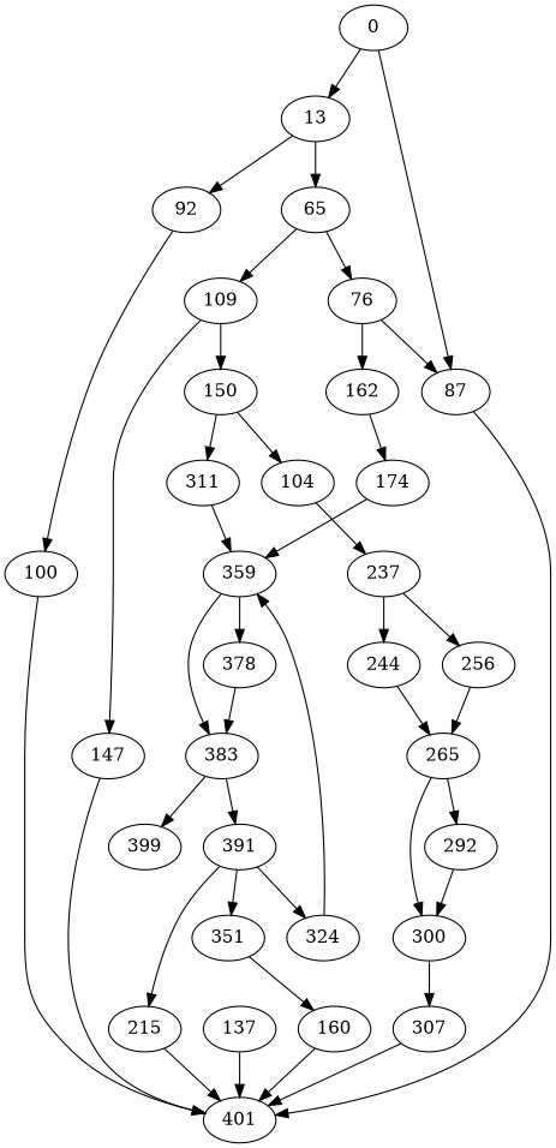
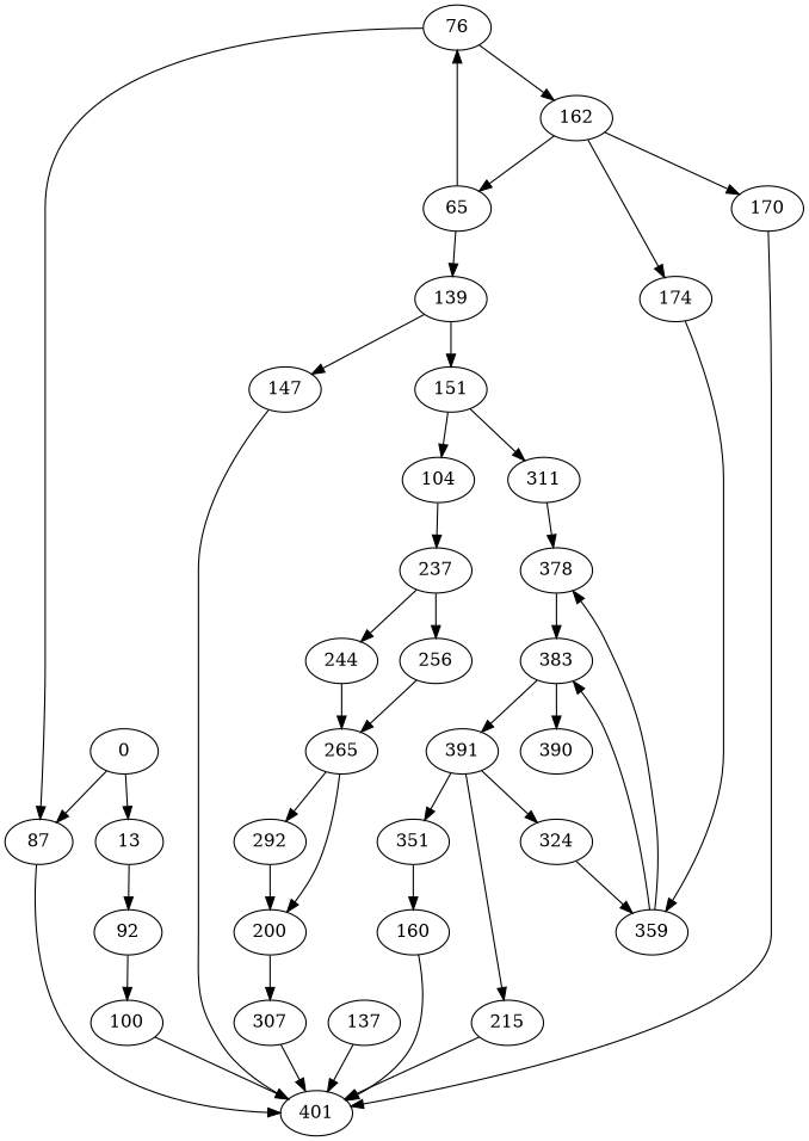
  digraph {
    n1 [label=0]
    n2 [label=13]
    n3 [label=87]
    n4 [label=65]
    n5 [label=92]
    n6 [label=401]
    n7 [label=76]
-   n8 [label=109]
+   n8 [label=139]
    n9 [label=100]
    n10 [label=162]
    n11 [label=147]
-   n12 [label=150]
+   n12 [label=151]
+   n13 [label=170]
    n14 [label=174]
    n15 [label=104]
    n16 [label=237]
    n17 [label=244]
    n18 [label=256]
    n19 [label=137]
    n20 [label=311]
    n21 [label=359]
    n22 [label=160]
    n23 [label=378]
    n24 [label=383]
    n25 [label=215]
    n26 [label=265]
    n27 [label=292]
-   n28 [label=300]
+   n28 [label=200]
    n29 [label=307]
    n30 [label=324]
    n31 [label=351]
-   n32 [label=399]
+   n32 [label=390]
    n33 [label=391]
    n1 -> n2
    n1 -> n3
-   n2 -> n4
+   n10 -> n4
    n2 -> n5
    n3 -> n6
    n4 -> n7
    n4 -> n8
    n5 -> n9
    n7 -> n3
    n7 -> n10
    n8 -> n11
    n8 -> n12
    n9 -> n6
+   n10 -> n13
    n10 -> n14
    n11 -> n6
    n12 -> n15
    n12 -> n20
+   n13 -> n6
    n14 -> n21
    n15 -> n16
    n16 -> n17
    n16 -> n18
    n17 -> n26
    n18 -> n26
    n19 -> n6
-   n20 -> n21
+   n20 -> n23
    n21 -> n23
    n21 -> n24
    n22 -> n6
    n23 -> n24
    n24 -> n32
    n24 -> n33
    n25 -> n6
    n26 -> n27
    n26 -> n28
    n27 -> n28
    n28 -> n29
    n29 -> n6
    n30 -> n21
    n31 -> n22
    n33 -> n25
    n33 -> n30
    n33 -> n31
  }
